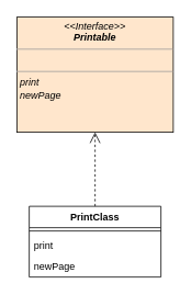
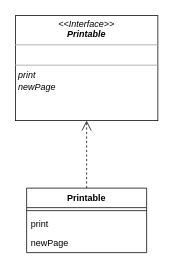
  <mxCell id="0" />
  <mxCell id="1" parent="0" />
- <mxCell id="2" value="&lt;p style=&quot;margin: 0px ; margin-top: 4px ; text-align: center&quot;&gt;&lt;i&gt;&amp;lt;&amp;lt;Interface&amp;gt;&amp;gt;&lt;/i&gt;&lt;br&gt;&lt;b&gt;&lt;i&gt;Printable&lt;/i&gt;&lt;/b&gt;&lt;/p&gt;&lt;hr size=&quot;1&quot;&gt;&lt;p style=&quot;margin: 0px ; margin-left: 4px&quot;&gt;&lt;br&gt;&lt;/p&gt;&lt;hr size=&quot;1&quot;&gt;&lt;p style=&quot;margin: 0px ; margin-left: 4px&quot;&gt;&lt;i style=&quot;line-height: 120%&quot;&gt;print&lt;br&gt;newPage&lt;/i&gt;&lt;/p&gt;" style="verticalAlign=top;align=left;overflow=fill;fontSize=12;fontFamily=Helvetica;html=1;fillColor=#ffe6cc;" vertex="1" parent="1"><mxGeometry x="20" y="20" width="190" height="140" as="geometry" /></mxCell>
+ <mxCell id="2" value="&lt;p style=&quot;margin: 0px ; margin-top: 4px ; text-align: center&quot;&gt;&lt;i&gt;&amp;lt;&amp;lt;Interface&amp;gt;&amp;gt;&lt;/i&gt;&lt;br&gt;&lt;b&gt;&lt;i&gt;Printable&lt;/i&gt;&lt;/b&gt;&lt;/p&gt;&lt;hr size=&quot;1&quot;&gt;&lt;p style=&quot;margin: 0px ; margin-left: 4px&quot;&gt;&lt;br&gt;&lt;/p&gt;&lt;hr size=&quot;1&quot;&gt;&lt;p style=&quot;margin: 0px ; margin-left: 4px&quot;&gt;&lt;i style=&quot;line-height: 120%&quot;&gt;print&lt;br&gt;newPage&lt;/i&gt;&lt;/p&gt;" style="verticalAlign=top;align=left;overflow=fill;fontSize=12;fontFamily=Helvetica;html=1;" vertex="1" parent="1"><mxGeometry x="20" y="20" width="190" height="140" as="geometry" /></mxCell>
  <mxCell id="3" style="edgeStyle=orthogonalEdgeStyle;rounded=0;orthogonalLoop=1;jettySize=auto;html=1;exitX=0.5;exitY=0;exitDx=0;exitDy=0;entryX=0.5;entryY=1;entryDx=0;entryDy=0;endArrow=open;endFill=0;strokeWidth=1;dashed=1;endSize=11;" edge="1" parent="1" source="4" target="2"><mxGeometry relative="1" as="geometry" /></mxCell>
- <mxCell id="4" value="PrintClass" style="swimlane;fontStyle=1;align=center;verticalAlign=top;childLayout=stackLayout;horizontal=1;startSize=26;horizontalStack=0;resizeParent=1;resizeParentMax=0;resizeLast=0;collapsible=1;marginBottom=0;" vertex="1" parent="1"><mxGeometry x="35" y="250" width="160" height="86" as="geometry" /></mxCell>
+ <mxCell id="4" value="Printable" style="swimlane;fontStyle=1;align=center;verticalAlign=top;childLayout=stackLayout;horizontal=1;startSize=26;horizontalStack=0;resizeParent=1;resizeParentMax=0;resizeLast=0;collapsible=1;marginBottom=0;" vertex="1" parent="1"><mxGeometry x="35" y="250" width="160" height="86" as="geometry" /></mxCell>
  <mxCell id="5" value="" style="line;strokeWidth=1;fillColor=none;align=left;verticalAlign=middle;spacingTop=-1;spacingLeft=3;spacingRight=3;rotatable=0;labelPosition=right;points=[];portConstraint=eastwest;" vertex="1" parent="4"><mxGeometry y="26" width="160" height="8" as="geometry" /></mxCell>
  <mxCell id="6" value="print" style="text;strokeColor=none;fillColor=none;align=left;verticalAlign=top;spacingLeft=4;spacingRight=4;overflow=hidden;rotatable=0;points=[[0,0.5],[1,0.5]];portConstraint=eastwest;" vertex="1" parent="4"><mxGeometry y="34" width="160" height="26" as="geometry" /></mxCell>
  <mxCell id="7" value="newPage" style="text;strokeColor=none;fillColor=none;align=left;verticalAlign=top;spacingLeft=4;spacingRight=4;overflow=hidden;rotatable=0;points=[[0,0.5],[1,0.5]];portConstraint=eastwest;" vertex="1" parent="4"><mxGeometry y="60" width="160" height="26" as="geometry" /></mxCell>
